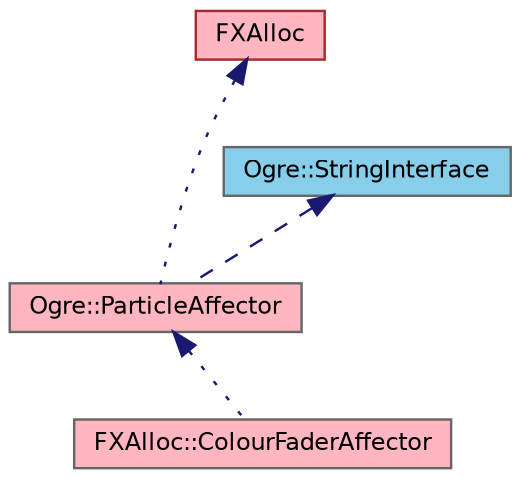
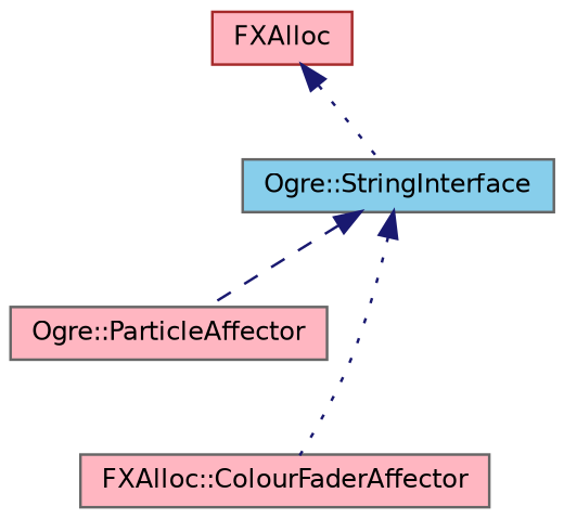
  digraph {
    fontname="DejaVu Sans"
    node [color=gray40 fillcolor=lightpink fontname="DejaVu Sans" fontsize=10 shape=record style=filled]
    edge [color=midnightblue dir=back fontname="DejaVu Sans" fontsize=10 labelfontname=Helvetica labelfontsize=10 style=dotted]
    n1 [fontcolor=black height=0.2 label="FXAlloc::ColourFaderAffector" width=0.4]
    n2 [height=0.2 label="Ogre::ParticleAffector" width=0.4]
    n3 [fillcolor=skyblue height=0.2 label="Ogre::StringInterface" width=0.4]
    n4 [color=brown height=0.2 label=FXAlloc width=0.4]
-   n2 -> n1
+   n3 -> n1
    n3 -> n2 [style=dashed]
-   n4 -> n2
+   n4 -> n3
  }
